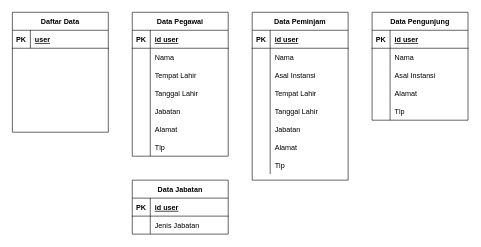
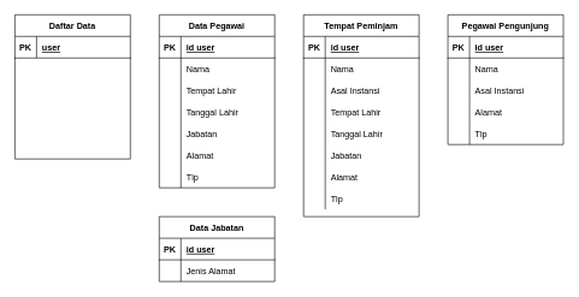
  <mxCell id="0" />
  <mxCell id="1" parent="0" />
  <mxCell id="2" value="Daftar Data" style="shape=table;startSize=30;container=1;collapsible=1;childLayout=tableLayout;fixedRows=1;rowLines=0;fontStyle=1;align=center;resizeLast=1;" parent="1" vertex="1"><mxGeometry x="20" y="20" width="160" height="200" as="geometry" /></mxCell>
  <mxCell id="3" value="" style="shape=partialRectangle;collapsible=0;dropTarget=0;pointerEvents=0;fillColor=none;top=0;left=0;bottom=1;right=0;points=[[0,0.5],[1,0.5]];portConstraint=eastwest;" parent="2" vertex="1"><mxGeometry y="30" width="160" height="30" as="geometry" /></mxCell>
  <mxCell id="4" value="PK" style="shape=partialRectangle;connectable=0;fillColor=none;top=0;left=0;bottom=0;right=0;fontStyle=1;overflow=hidden;" parent="3" vertex="1"><mxGeometry width="30" height="30" as="geometry" /></mxCell>
  <mxCell id="5" value="user" style="shape=partialRectangle;connectable=0;fillColor=none;top=0;left=0;bottom=0;right=0;align=left;spacingLeft=6;fontStyle=5;overflow=hidden;" parent="3" vertex="1"><mxGeometry x="30" width="130" height="30" as="geometry" /></mxCell>
  <mxCell id="6" value="" style="shape=partialRectangle;collapsible=0;dropTarget=0;pointerEvents=0;fillColor=none;top=0;left=0;bottom=0;right=0;points=[[0,0.5],[1,0.5]];portConstraint=eastwest;" parent="2" vertex="1"><mxGeometry y="60" width="160" height="30" as="geometry" /></mxCell>
  <mxCell id="7" value="" style="shape=partialRectangle;connectable=0;fillColor=none;top=0;left=0;bottom=0;right=0;editable=1;overflow=hidden;" parent="6" vertex="1"><mxGeometry width="30" height="30" as="geometry" /></mxCell>
  <mxCell id="8" value="" style="shape=partialRectangle;collapsible=0;dropTarget=0;pointerEvents=0;fillColor=none;top=0;left=0;bottom=0;right=0;points=[[0,0.5],[1,0.5]];portConstraint=eastwest;" parent="2" vertex="1"><mxGeometry y="90" width="160" height="30" as="geometry" /></mxCell>
  <mxCell id="9" value="" style="shape=partialRectangle;connectable=0;fillColor=none;top=0;left=0;bottom=0;right=0;editable=1;overflow=hidden;" parent="8" vertex="1"><mxGeometry width="30" height="30" as="geometry" /></mxCell>
  <mxCell id="10" value="" style="shape=partialRectangle;collapsible=0;dropTarget=0;pointerEvents=0;fillColor=none;top=0;left=0;bottom=0;right=0;points=[[0,0.5],[1,0.5]];portConstraint=eastwest;" parent="2" vertex="1"><mxGeometry y="120" width="160" height="30" as="geometry" /></mxCell>
  <mxCell id="11" value="" style="shape=partialRectangle;connectable=0;fillColor=none;top=0;left=0;bottom=0;right=0;editable=1;overflow=hidden;" parent="10" vertex="1"><mxGeometry width="30" height="30" as="geometry" /></mxCell>
  <mxCell id="12" value="" style="shape=partialRectangle;collapsible=0;dropTarget=0;pointerEvents=0;fillColor=none;top=0;left=0;bottom=0;right=0;points=[[0,0.5],[1,0.5]];portConstraint=eastwest;" parent="2" vertex="1"><mxGeometry y="150" width="160" height="30" as="geometry" /></mxCell>
  <mxCell id="13" value="" style="shape=partialRectangle;connectable=0;fillColor=none;top=0;left=0;bottom=0;right=0;editable=1;overflow=hidden;" parent="12" vertex="1"><mxGeometry width="30" height="30" as="geometry" /></mxCell>
  <mxCell id="14" value="Data Pegawai" style="shape=table;startSize=30;container=1;collapsible=1;childLayout=tableLayout;fixedRows=1;rowLines=0;fontStyle=1;align=center;resizeLast=1;" parent="1" vertex="1"><mxGeometry x="220" y="20" width="160" height="240" as="geometry" /></mxCell>
  <mxCell id="15" value="" style="shape=partialRectangle;collapsible=0;dropTarget=0;pointerEvents=0;fillColor=none;top=0;left=0;bottom=1;right=0;points=[[0,0.5],[1,0.5]];portConstraint=eastwest;" parent="14" vertex="1"><mxGeometry y="30" width="160" height="30" as="geometry" /></mxCell>
  <mxCell id="16" value="PK" style="shape=partialRectangle;connectable=0;fillColor=none;top=0;left=0;bottom=0;right=0;fontStyle=1;overflow=hidden;" parent="15" vertex="1"><mxGeometry width="30" height="30" as="geometry" /></mxCell>
  <mxCell id="17" value="id user" style="shape=partialRectangle;connectable=0;fillColor=none;top=0;left=0;bottom=0;right=0;align=left;spacingLeft=6;fontStyle=5;overflow=hidden;" parent="15" vertex="1"><mxGeometry x="30" width="130" height="30" as="geometry" /></mxCell>
  <mxCell id="18" value="" style="shape=partialRectangle;collapsible=0;dropTarget=0;pointerEvents=0;fillColor=none;top=0;left=0;bottom=0;right=0;points=[[0,0.5],[1,0.5]];portConstraint=eastwest;" parent="14" vertex="1"><mxGeometry y="60" width="160" height="30" as="geometry" /></mxCell>
  <mxCell id="19" value="" style="shape=partialRectangle;connectable=0;fillColor=none;top=0;left=0;bottom=0;right=0;editable=1;overflow=hidden;" parent="18" vertex="1"><mxGeometry width="30" height="30" as="geometry" /></mxCell>
  <mxCell id="20" value="Nama" style="shape=partialRectangle;connectable=0;fillColor=none;top=0;left=0;bottom=0;right=0;align=left;spacingLeft=6;overflow=hidden;" parent="18" vertex="1"><mxGeometry x="30" width="130" height="30" as="geometry" /></mxCell>
  <mxCell id="21" value="" style="shape=partialRectangle;collapsible=0;dropTarget=0;pointerEvents=0;fillColor=none;top=0;left=0;bottom=0;right=0;points=[[0,0.5],[1,0.5]];portConstraint=eastwest;" parent="14" vertex="1"><mxGeometry y="90" width="160" height="30" as="geometry" /></mxCell>
  <mxCell id="22" value="" style="shape=partialRectangle;connectable=0;fillColor=none;top=0;left=0;bottom=0;right=0;editable=1;overflow=hidden;" parent="21" vertex="1"><mxGeometry width="30" height="30" as="geometry" /></mxCell>
  <mxCell id="23" value="Tempat Lahir" style="shape=partialRectangle;connectable=0;fillColor=none;top=0;left=0;bottom=0;right=0;align=left;spacingLeft=6;overflow=hidden;" parent="21" vertex="1"><mxGeometry x="30" width="130" height="30" as="geometry" /></mxCell>
  <mxCell id="24" value="" style="shape=partialRectangle;collapsible=0;dropTarget=0;pointerEvents=0;fillColor=none;top=0;left=0;bottom=0;right=0;points=[[0,0.5],[1,0.5]];portConstraint=eastwest;" parent="14" vertex="1"><mxGeometry y="120" width="160" height="30" as="geometry" /></mxCell>
  <mxCell id="25" value="" style="shape=partialRectangle;connectable=0;fillColor=none;top=0;left=0;bottom=0;right=0;editable=1;overflow=hidden;" parent="24" vertex="1"><mxGeometry width="30" height="30" as="geometry" /></mxCell>
  <mxCell id="26" value="Tanggal Lahir" style="shape=partialRectangle;connectable=0;fillColor=none;top=0;left=0;bottom=0;right=0;align=left;spacingLeft=6;overflow=hidden;" parent="24" vertex="1"><mxGeometry x="30" width="130" height="30" as="geometry" /></mxCell>
  <mxCell id="27" value="" style="shape=partialRectangle;collapsible=0;dropTarget=0;pointerEvents=0;fillColor=none;top=0;left=0;bottom=0;right=0;points=[[0,0.5],[1,0.5]];portConstraint=eastwest;" parent="14" vertex="1"><mxGeometry y="150" width="160" height="30" as="geometry" /></mxCell>
  <mxCell id="28" value="" style="shape=partialRectangle;connectable=0;fillColor=none;top=0;left=0;bottom=0;right=0;editable=1;overflow=hidden;" parent="27" vertex="1"><mxGeometry width="30" height="30" as="geometry" /></mxCell>
  <mxCell id="29" value="Jabatan" style="shape=partialRectangle;connectable=0;fillColor=none;top=0;left=0;bottom=0;right=0;align=left;spacingLeft=6;overflow=hidden;" parent="27" vertex="1"><mxGeometry x="30" width="130" height="30" as="geometry" /></mxCell>
  <mxCell id="30" value="" style="shape=partialRectangle;collapsible=0;dropTarget=0;pointerEvents=0;fillColor=none;top=0;left=0;bottom=0;right=0;points=[[0,0.5],[1,0.5]];portConstraint=eastwest;" parent="14" vertex="1"><mxGeometry y="180" width="160" height="30" as="geometry" /></mxCell>
  <mxCell id="31" value="" style="shape=partialRectangle;connectable=0;fillColor=none;top=0;left=0;bottom=0;right=0;editable=1;overflow=hidden;" parent="30" vertex="1"><mxGeometry width="30" height="30" as="geometry" /></mxCell>
  <mxCell id="32" value="Alamat" style="shape=partialRectangle;connectable=0;fillColor=none;top=0;left=0;bottom=0;right=0;align=left;spacingLeft=6;overflow=hidden;" parent="30" vertex="1"><mxGeometry x="30" width="130" height="30" as="geometry" /></mxCell>
  <mxCell id="33" value="" style="shape=partialRectangle;collapsible=0;dropTarget=0;pointerEvents=0;fillColor=none;top=0;left=0;bottom=0;right=0;points=[[0,0.5],[1,0.5]];portConstraint=eastwest;" parent="14" vertex="1"><mxGeometry y="210" width="160" height="30" as="geometry" /></mxCell>
  <mxCell id="34" value="" style="shape=partialRectangle;connectable=0;fillColor=none;top=0;left=0;bottom=0;right=0;editable=1;overflow=hidden;" parent="33" vertex="1"><mxGeometry width="30" height="30" as="geometry" /></mxCell>
  <mxCell id="35" value="Tlp" style="shape=partialRectangle;connectable=0;fillColor=none;top=0;left=0;bottom=0;right=0;align=left;spacingLeft=6;overflow=hidden;" parent="33" vertex="1"><mxGeometry x="30" width="130" height="30" as="geometry" /></mxCell>
- <mxCell id="36" value="Data Peminjam" style="shape=table;startSize=30;container=1;collapsible=1;childLayout=tableLayout;fixedRows=1;rowLines=0;fontStyle=1;align=center;resizeLast=1;" parent="1" vertex="1"><mxGeometry x="420" y="20" width="160" height="280" as="geometry" /></mxCell>
+ <mxCell id="36" value="Tempat Peminjam" style="shape=table;startSize=30;container=1;collapsible=1;childLayout=tableLayout;fixedRows=1;rowLines=0;fontStyle=1;align=center;resizeLast=1;" parent="1" vertex="1"><mxGeometry x="420" y="20" width="160" height="280" as="geometry" /></mxCell>
  <mxCell id="37" value="" style="shape=partialRectangle;collapsible=0;dropTarget=0;pointerEvents=0;fillColor=none;top=0;left=0;bottom=1;right=0;points=[[0,0.5],[1,0.5]];portConstraint=eastwest;" parent="36" vertex="1"><mxGeometry y="30" width="160" height="30" as="geometry" /></mxCell>
  <mxCell id="38" value="PK" style="shape=partialRectangle;connectable=0;fillColor=none;top=0;left=0;bottom=0;right=0;fontStyle=1;overflow=hidden;" parent="37" vertex="1"><mxGeometry width="30" height="30" as="geometry" /></mxCell>
  <mxCell id="39" value="id user" style="shape=partialRectangle;connectable=0;fillColor=none;top=0;left=0;bottom=0;right=0;align=left;spacingLeft=6;fontStyle=5;overflow=hidden;" parent="37" vertex="1"><mxGeometry x="30" width="130" height="30" as="geometry" /></mxCell>
  <mxCell id="40" value="" style="shape=partialRectangle;collapsible=0;dropTarget=0;pointerEvents=0;fillColor=none;top=0;left=0;bottom=0;right=0;points=[[0,0.5],[1,0.5]];portConstraint=eastwest;" parent="36" vertex="1"><mxGeometry y="60" width="160" height="30" as="geometry" /></mxCell>
  <mxCell id="41" value="" style="shape=partialRectangle;connectable=0;fillColor=none;top=0;left=0;bottom=0;right=0;editable=1;overflow=hidden;" parent="40" vertex="1"><mxGeometry width="30" height="30" as="geometry" /></mxCell>
  <mxCell id="42" value="Nama" style="shape=partialRectangle;connectable=0;fillColor=none;top=0;left=0;bottom=0;right=0;align=left;spacingLeft=6;overflow=hidden;" parent="40" vertex="1"><mxGeometry x="30" width="130" height="30" as="geometry" /></mxCell>
  <mxCell id="43" value="" style="shape=partialRectangle;collapsible=0;dropTarget=0;pointerEvents=0;fillColor=none;top=0;left=0;bottom=0;right=0;points=[[0,0.5],[1,0.5]];portConstraint=eastwest;" parent="36" vertex="1"><mxGeometry y="90" width="160" height="30" as="geometry" /></mxCell>
  <mxCell id="44" value="" style="shape=partialRectangle;connectable=0;fillColor=none;top=0;left=0;bottom=0;right=0;editable=1;overflow=hidden;" parent="43" vertex="1"><mxGeometry width="30" height="30" as="geometry" /></mxCell>
  <mxCell id="45" value="Asal Instansi" style="shape=partialRectangle;connectable=0;fillColor=none;top=0;left=0;bottom=0;right=0;align=left;spacingLeft=6;overflow=hidden;" parent="43" vertex="1"><mxGeometry x="30" width="130" height="30" as="geometry" /></mxCell>
  <mxCell id="46" value="" style="shape=partialRectangle;collapsible=0;dropTarget=0;pointerEvents=0;fillColor=none;top=0;left=0;bottom=0;right=0;points=[[0,0.5],[1,0.5]];portConstraint=eastwest;" parent="36" vertex="1"><mxGeometry y="120" width="160" height="30" as="geometry" /></mxCell>
  <mxCell id="47" value="" style="shape=partialRectangle;connectable=0;fillColor=none;top=0;left=0;bottom=0;right=0;editable=1;overflow=hidden;" parent="46" vertex="1"><mxGeometry width="30" height="30" as="geometry" /></mxCell>
  <mxCell id="48" value="Tempat Lahir" style="shape=partialRectangle;connectable=0;fillColor=none;top=0;left=0;bottom=0;right=0;align=left;spacingLeft=6;overflow=hidden;" parent="46" vertex="1"><mxGeometry x="30" width="130" height="30" as="geometry" /></mxCell>
  <mxCell id="49" value="" style="shape=partialRectangle;collapsible=0;dropTarget=0;pointerEvents=0;fillColor=none;top=0;left=0;bottom=0;right=0;points=[[0,0.5],[1,0.5]];portConstraint=eastwest;" parent="36" vertex="1"><mxGeometry y="150" width="160" height="30" as="geometry" /></mxCell>
  <mxCell id="50" value="" style="shape=partialRectangle;connectable=0;fillColor=none;top=0;left=0;bottom=0;right=0;editable=1;overflow=hidden;" parent="49" vertex="1"><mxGeometry width="30" height="30" as="geometry" /></mxCell>
  <mxCell id="51" value="Tanggal Lahir" style="shape=partialRectangle;connectable=0;fillColor=none;top=0;left=0;bottom=0;right=0;align=left;spacingLeft=6;overflow=hidden;" parent="49" vertex="1"><mxGeometry x="30" width="130" height="30" as="geometry" /></mxCell>
  <mxCell id="52" value="" style="shape=partialRectangle;collapsible=0;dropTarget=0;pointerEvents=0;fillColor=none;top=0;left=0;bottom=0;right=0;points=[[0,0.5],[1,0.5]];portConstraint=eastwest;" parent="36" vertex="1"><mxGeometry y="180" width="160" height="30" as="geometry" /></mxCell>
  <mxCell id="53" value="" style="shape=partialRectangle;connectable=0;fillColor=none;top=0;left=0;bottom=0;right=0;editable=1;overflow=hidden;" parent="52" vertex="1"><mxGeometry width="30" height="30" as="geometry" /></mxCell>
  <mxCell id="54" value="Jabatan" style="shape=partialRectangle;connectable=0;fillColor=none;top=0;left=0;bottom=0;right=0;align=left;spacingLeft=6;overflow=hidden;" parent="52" vertex="1"><mxGeometry x="30" width="130" height="30" as="geometry" /></mxCell>
  <mxCell id="55" value="" style="shape=partialRectangle;collapsible=0;dropTarget=0;pointerEvents=0;fillColor=none;top=0;left=0;bottom=0;right=0;points=[[0,0.5],[1,0.5]];portConstraint=eastwest;" parent="36" vertex="1"><mxGeometry y="210" width="160" height="30" as="geometry" /></mxCell>
  <mxCell id="56" value="" style="shape=partialRectangle;connectable=0;fillColor=none;top=0;left=0;bottom=0;right=0;editable=1;overflow=hidden;" parent="55" vertex="1"><mxGeometry width="30" height="30" as="geometry" /></mxCell>
  <mxCell id="57" value="Alamat" style="shape=partialRectangle;connectable=0;fillColor=none;top=0;left=0;bottom=0;right=0;align=left;spacingLeft=6;overflow=hidden;" parent="55" vertex="1"><mxGeometry x="30" width="130" height="30" as="geometry" /></mxCell>
  <mxCell id="58" value="" style="shape=partialRectangle;collapsible=0;dropTarget=0;pointerEvents=0;fillColor=none;top=0;left=0;bottom=0;right=0;points=[[0,0.5],[1,0.5]];portConstraint=eastwest;" parent="36" vertex="1"><mxGeometry y="240" width="160" height="30" as="geometry" /></mxCell>
  <mxCell id="59" value="" style="shape=partialRectangle;connectable=0;fillColor=none;top=0;left=0;bottom=0;right=0;editable=1;overflow=hidden;" parent="58" vertex="1"><mxGeometry width="30" height="30" as="geometry" /></mxCell>
  <mxCell id="60" value="Tlp" style="shape=partialRectangle;connectable=0;fillColor=none;top=0;left=0;bottom=0;right=0;align=left;spacingLeft=6;overflow=hidden;" parent="58" vertex="1"><mxGeometry x="30" width="130" height="30" as="geometry" /></mxCell>
- <mxCell id="61" value="Data Pengunjung" style="shape=table;startSize=30;container=1;collapsible=1;childLayout=tableLayout;fixedRows=1;rowLines=0;fontStyle=1;align=center;resizeLast=1;" parent="1" vertex="1"><mxGeometry x="620" y="20" width="160" height="180" as="geometry" /></mxCell>
+ <mxCell id="61" value="Pegawai Pengunjung" style="shape=table;startSize=30;container=1;collapsible=1;childLayout=tableLayout;fixedRows=1;rowLines=0;fontStyle=1;align=center;resizeLast=1;" parent="1" vertex="1"><mxGeometry x="620" y="20" width="160" height="180" as="geometry" /></mxCell>
  <mxCell id="62" value="" style="shape=partialRectangle;collapsible=0;dropTarget=0;pointerEvents=0;fillColor=none;top=0;left=0;bottom=1;right=0;points=[[0,0.5],[1,0.5]];portConstraint=eastwest;" parent="61" vertex="1"><mxGeometry y="30" width="160" height="30" as="geometry" /></mxCell>
  <mxCell id="63" value="PK" style="shape=partialRectangle;connectable=0;fillColor=none;top=0;left=0;bottom=0;right=0;fontStyle=1;overflow=hidden;" parent="62" vertex="1"><mxGeometry width="30" height="30" as="geometry" /></mxCell>
  <mxCell id="64" value="id user" style="shape=partialRectangle;connectable=0;fillColor=none;top=0;left=0;bottom=0;right=0;align=left;spacingLeft=6;fontStyle=5;overflow=hidden;" parent="62" vertex="1"><mxGeometry x="30" width="130" height="30" as="geometry" /></mxCell>
  <mxCell id="65" value="" style="shape=partialRectangle;collapsible=0;dropTarget=0;pointerEvents=0;fillColor=none;top=0;left=0;bottom=0;right=0;points=[[0,0.5],[1,0.5]];portConstraint=eastwest;" parent="61" vertex="1"><mxGeometry y="60" width="160" height="30" as="geometry" /></mxCell>
  <mxCell id="66" value="" style="shape=partialRectangle;connectable=0;fillColor=none;top=0;left=0;bottom=0;right=0;editable=1;overflow=hidden;" parent="65" vertex="1"><mxGeometry width="30" height="30" as="geometry" /></mxCell>
  <mxCell id="67" value="Nama" style="shape=partialRectangle;connectable=0;fillColor=none;top=0;left=0;bottom=0;right=0;align=left;spacingLeft=6;overflow=hidden;" parent="65" vertex="1"><mxGeometry x="30" width="130" height="30" as="geometry" /></mxCell>
  <mxCell id="68" value="" style="shape=partialRectangle;collapsible=0;dropTarget=0;pointerEvents=0;fillColor=none;top=0;left=0;bottom=0;right=0;points=[[0,0.5],[1,0.5]];portConstraint=eastwest;" parent="61" vertex="1"><mxGeometry y="90" width="160" height="30" as="geometry" /></mxCell>
  <mxCell id="69" value="" style="shape=partialRectangle;connectable=0;fillColor=none;top=0;left=0;bottom=0;right=0;editable=1;overflow=hidden;" parent="68" vertex="1"><mxGeometry width="30" height="30" as="geometry" /></mxCell>
  <mxCell id="70" value="Asal Instansi" style="shape=partialRectangle;connectable=0;fillColor=none;top=0;left=0;bottom=0;right=0;align=left;spacingLeft=6;overflow=hidden;" parent="68" vertex="1"><mxGeometry x="30" width="130" height="30" as="geometry" /></mxCell>
  <mxCell id="71" value="" style="shape=partialRectangle;collapsible=0;dropTarget=0;pointerEvents=0;fillColor=none;top=0;left=0;bottom=0;right=0;points=[[0,0.5],[1,0.5]];portConstraint=eastwest;" parent="61" vertex="1"><mxGeometry y="120" width="160" height="30" as="geometry" /></mxCell>
  <mxCell id="72" value="" style="shape=partialRectangle;connectable=0;fillColor=none;top=0;left=0;bottom=0;right=0;editable=1;overflow=hidden;" parent="71" vertex="1"><mxGeometry width="30" height="30" as="geometry" /></mxCell>
  <mxCell id="73" value="Alamat" style="shape=partialRectangle;connectable=0;fillColor=none;top=0;left=0;bottom=0;right=0;align=left;spacingLeft=6;overflow=hidden;" parent="71" vertex="1"><mxGeometry x="30" width="130" height="30" as="geometry" /></mxCell>
  <mxCell id="74" value="" style="shape=partialRectangle;collapsible=0;dropTarget=0;pointerEvents=0;fillColor=none;top=0;left=0;bottom=0;right=0;points=[[0,0.5],[1,0.5]];portConstraint=eastwest;" parent="61" vertex="1"><mxGeometry y="150" width="160" height="30" as="geometry" /></mxCell>
  <mxCell id="75" value="" style="shape=partialRectangle;connectable=0;fillColor=none;top=0;left=0;bottom=0;right=0;editable=1;overflow=hidden;" parent="74" vertex="1"><mxGeometry width="30" height="30" as="geometry" /></mxCell>
  <mxCell id="76" value="Tlp" style="shape=partialRectangle;connectable=0;fillColor=none;top=0;left=0;bottom=0;right=0;align=left;spacingLeft=6;overflow=hidden;" parent="74" vertex="1"><mxGeometry x="30" width="130" height="30" as="geometry" /></mxCell>
  <mxCell id="77" value="Data Jabatan" style="shape=table;startSize=30;container=1;collapsible=1;childLayout=tableLayout;fixedRows=1;rowLines=0;fontStyle=1;align=center;resizeLast=1;" parent="1" vertex="1"><mxGeometry x="220" y="300" width="160" height="90" as="geometry" /></mxCell>
  <mxCell id="78" value="" style="shape=partialRectangle;collapsible=0;dropTarget=0;pointerEvents=0;fillColor=none;top=0;left=0;bottom=1;right=0;points=[[0,0.5],[1,0.5]];portConstraint=eastwest;" parent="77" vertex="1"><mxGeometry y="30" width="160" height="30" as="geometry" /></mxCell>
  <mxCell id="79" value="PK" style="shape=partialRectangle;connectable=0;fillColor=none;top=0;left=0;bottom=0;right=0;fontStyle=1;overflow=hidden;" parent="78" vertex="1"><mxGeometry width="30" height="30" as="geometry" /></mxCell>
  <mxCell id="80" value="id user" style="shape=partialRectangle;connectable=0;fillColor=none;top=0;left=0;bottom=0;right=0;align=left;spacingLeft=6;fontStyle=5;overflow=hidden;" parent="78" vertex="1"><mxGeometry x="30" width="130" height="30" as="geometry" /></mxCell>
  <mxCell id="81" value="" style="shape=partialRectangle;collapsible=0;dropTarget=0;pointerEvents=0;fillColor=none;top=0;left=0;bottom=0;right=0;points=[[0,0.5],[1,0.5]];portConstraint=eastwest;" parent="77" vertex="1"><mxGeometry y="60" width="160" height="30" as="geometry" /></mxCell>
  <mxCell id="82" value="" style="shape=partialRectangle;connectable=0;fillColor=none;top=0;left=0;bottom=0;right=0;editable=1;overflow=hidden;" parent="81" vertex="1"><mxGeometry width="30" height="30" as="geometry" /></mxCell>
- <mxCell id="83" value="Jenis Jabatan" style="shape=partialRectangle;connectable=0;fillColor=none;top=0;left=0;bottom=0;right=0;align=left;spacingLeft=6;overflow=hidden;" parent="81" vertex="1"><mxGeometry x="30" width="130" height="30" as="geometry" /></mxCell>
+ <mxCell id="83" value="Jenis Alamat" style="shape=partialRectangle;connectable=0;fillColor=none;top=0;left=0;bottom=0;right=0;align=left;spacingLeft=6;overflow=hidden;" parent="81" vertex="1"><mxGeometry x="30" width="130" height="30" as="geometry" /></mxCell>
